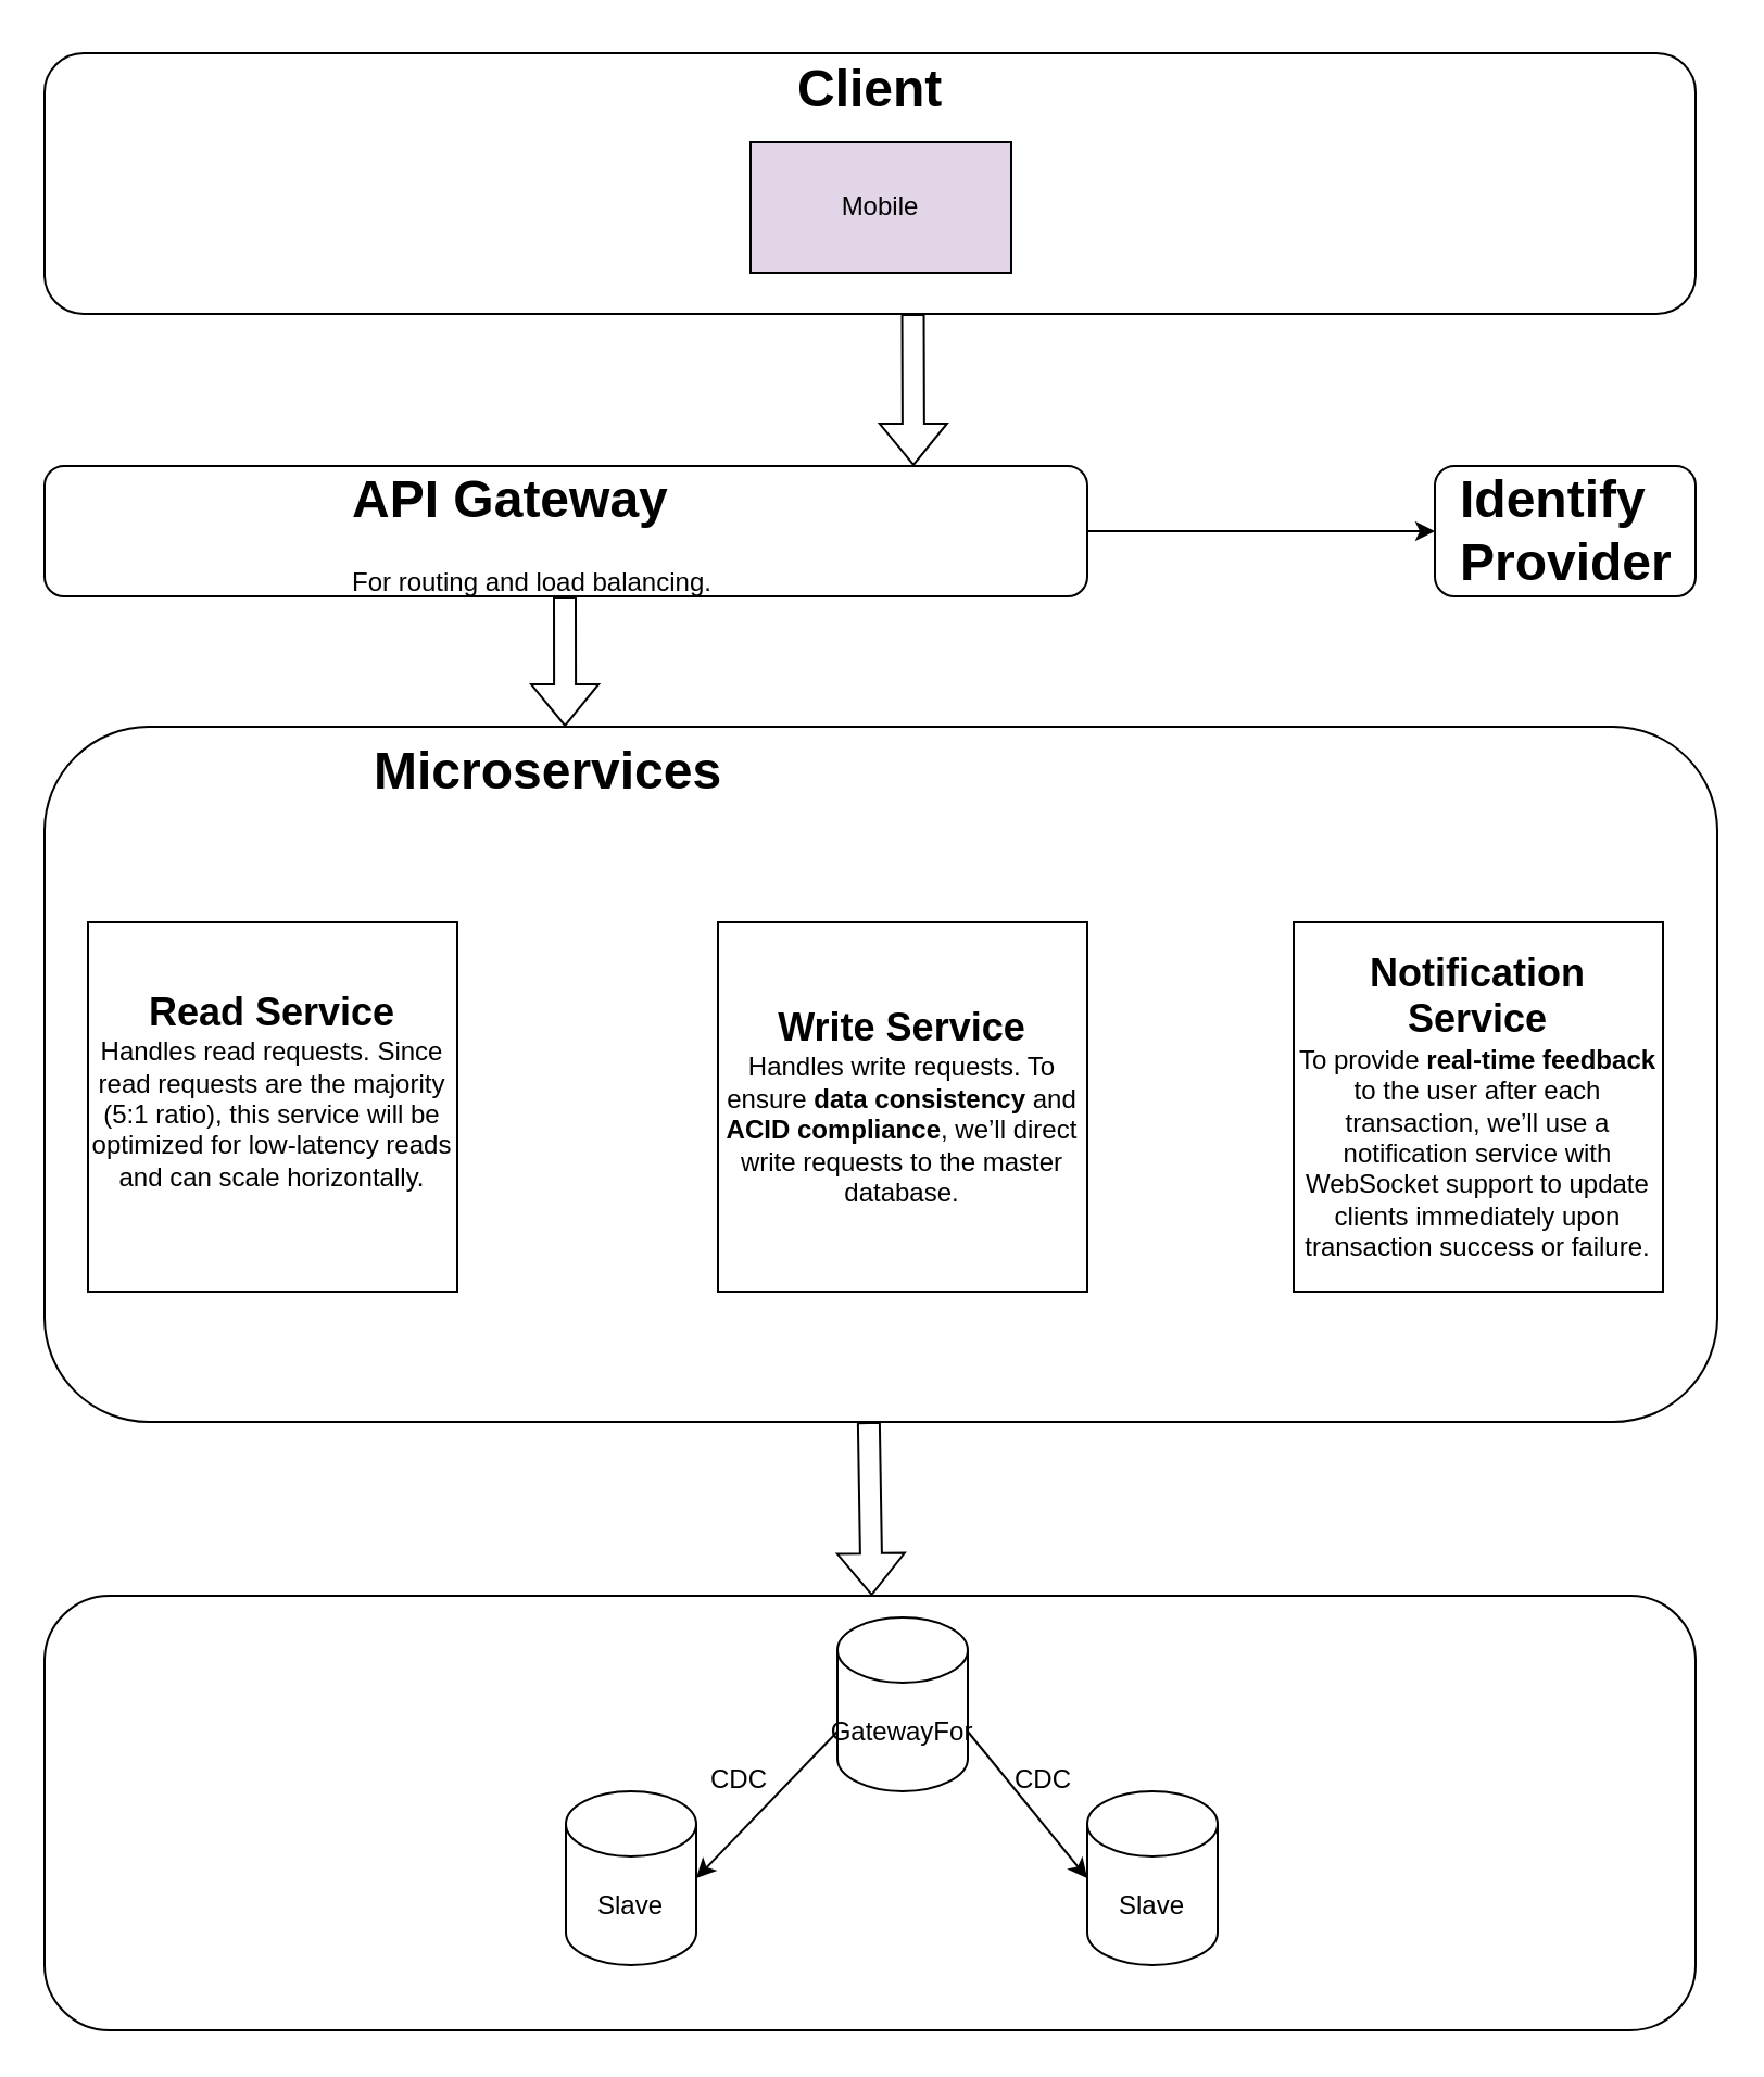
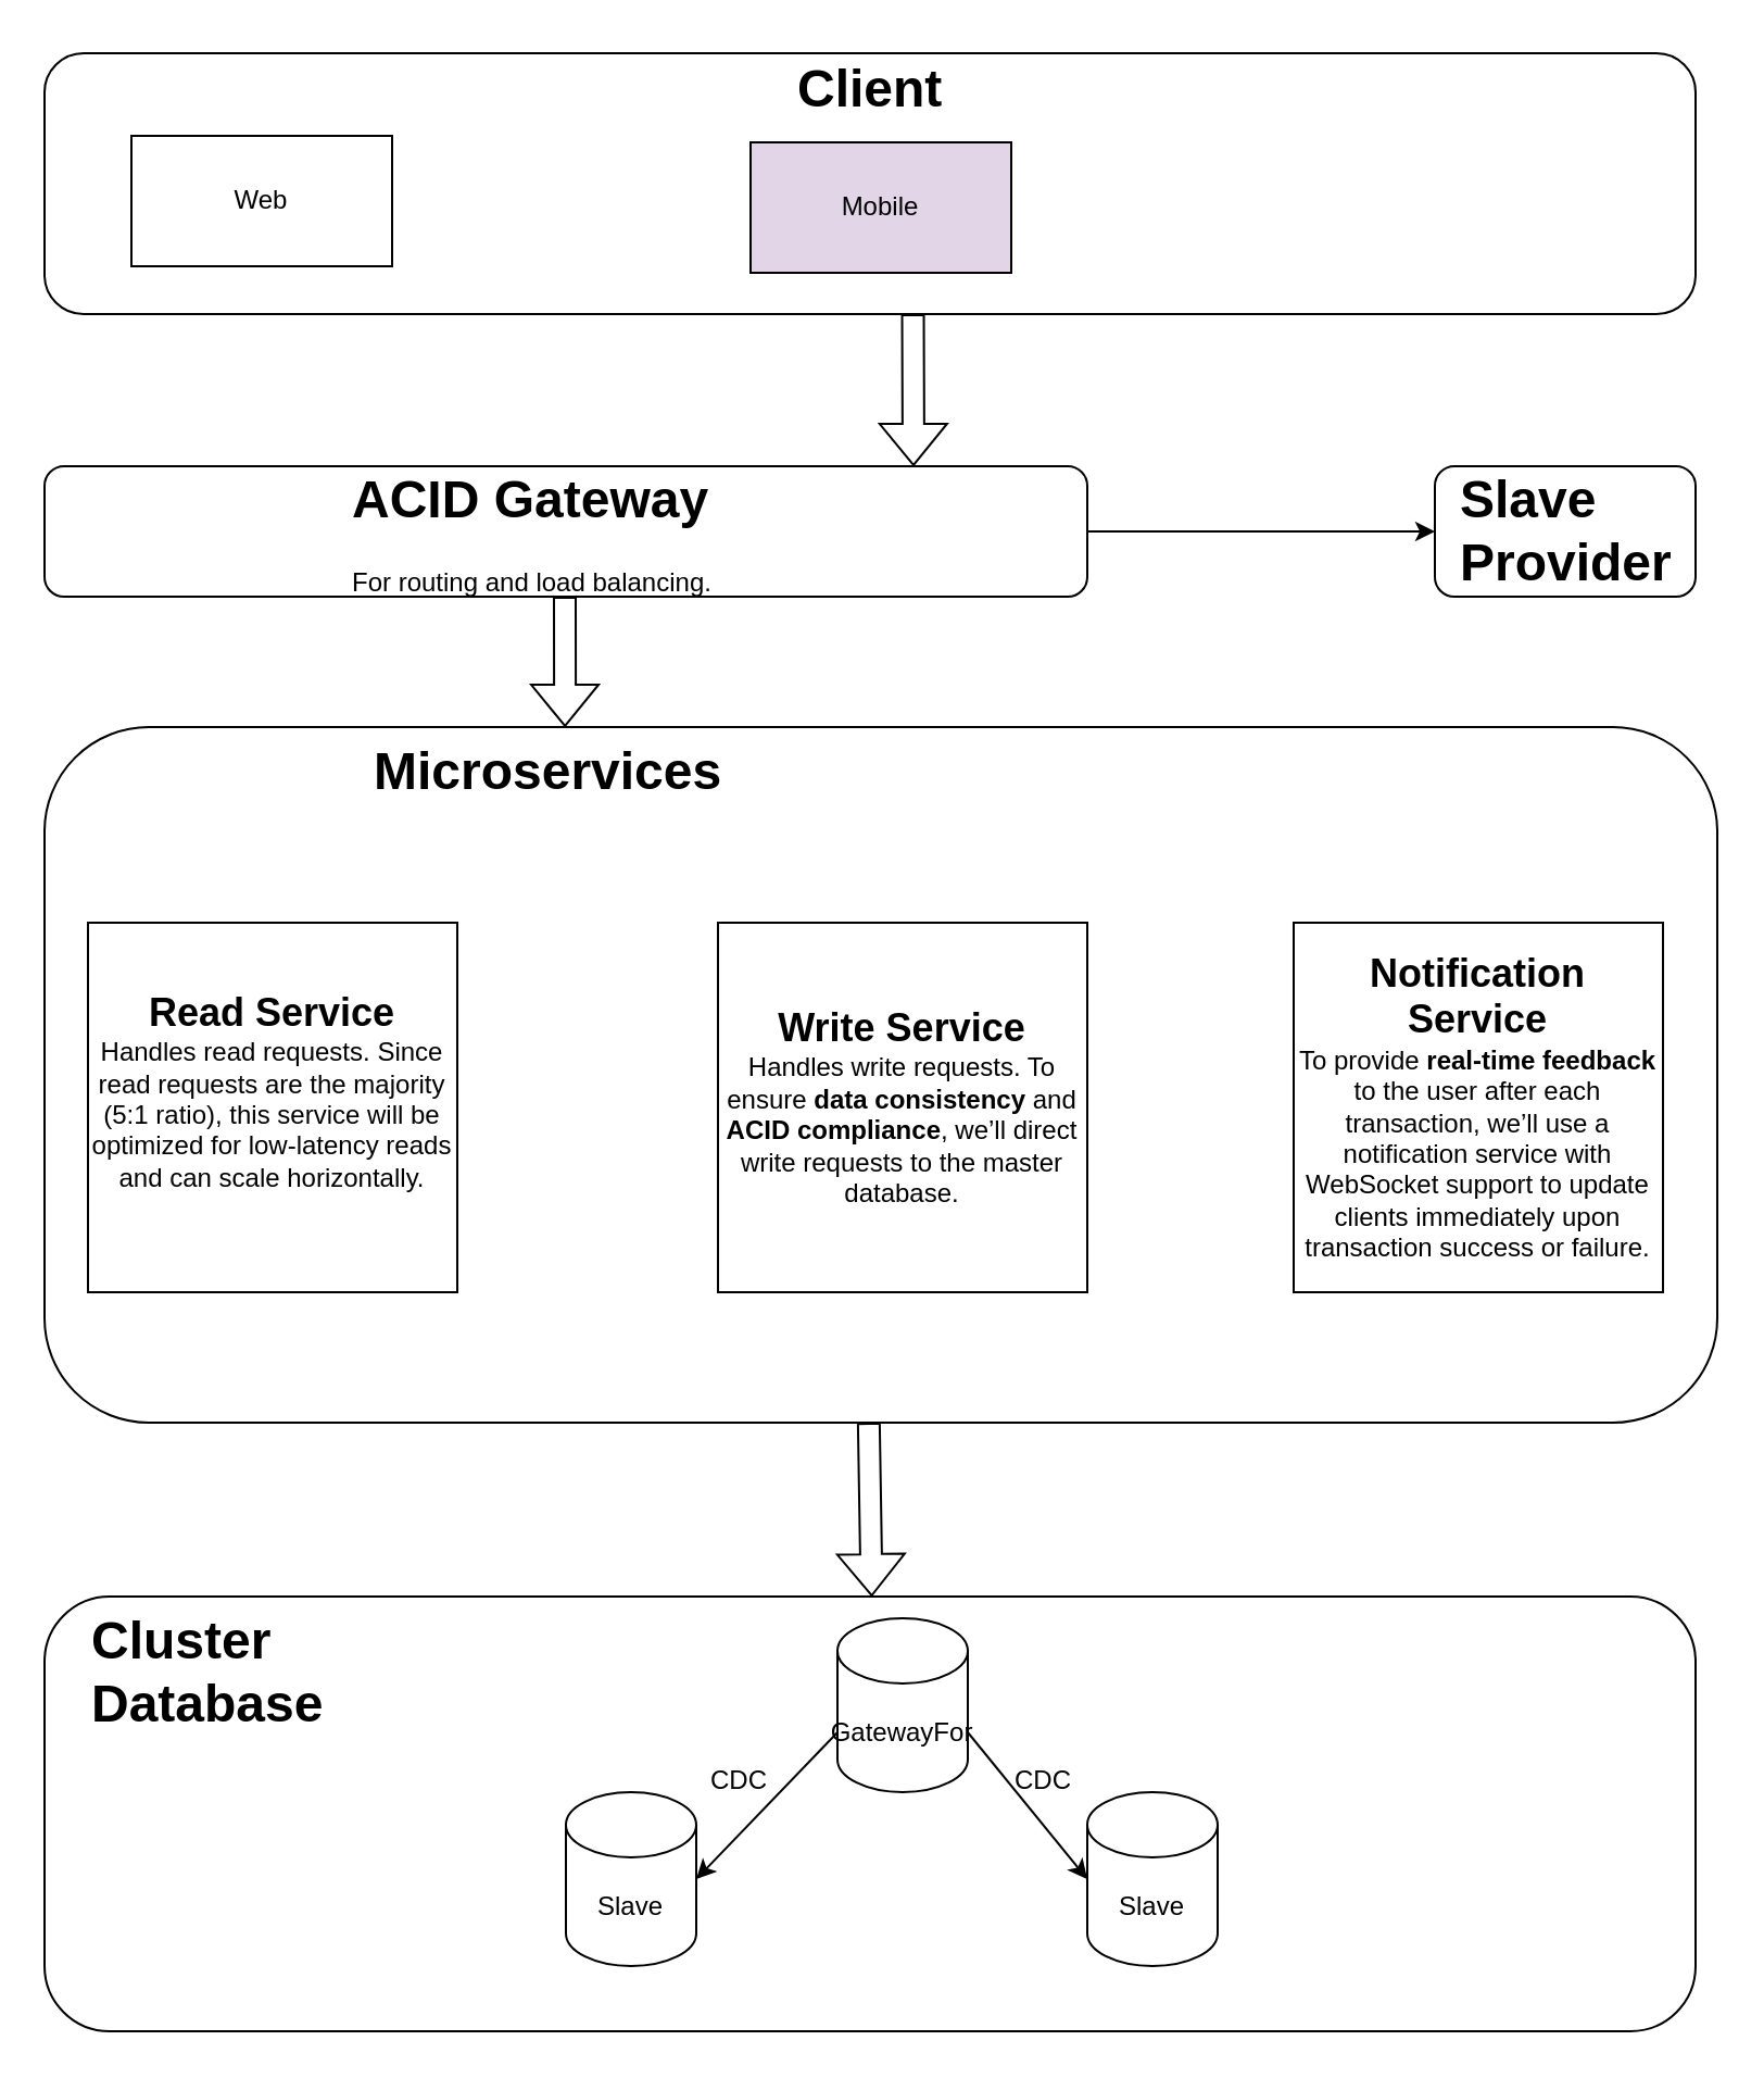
  <mxCell id="0" />
  <mxCell id="1" parent="0" />
  <mxCell id="2" value="" style="rounded=1;whiteSpace=wrap;html=1;" vertex="1" parent="1"><mxGeometry x="20" y="24" width="760" height="120" as="geometry" /></mxCell>
+ <mxCell id="3" value="Web" style="rounded=0;whiteSpace=wrap;html=1;" vertex="1" parent="1"><mxGeometry x="60" y="62" width="120" height="60" as="geometry" /></mxCell>
  <mxCell id="4" value="Mobile" style="rounded=0;whiteSpace=wrap;html=1;fillColor=#e1d5e7;" vertex="1" parent="1"><mxGeometry x="345" y="65" width="120" height="60" as="geometry" /></mxCell>
  <mxCell id="5" value="&lt;h1 style=&quot;margin-top: 0px;&quot;&gt;Client&lt;/h1&gt;&lt;p&gt;&lt;br&gt;&lt;/p&gt;" style="text;html=1;whiteSpace=wrap;overflow=hidden;rounded=0;" vertex="1" parent="1"><mxGeometry x="365" y="20" width="70" height="40" as="geometry" /></mxCell>
  <mxCell id="6" value="" style="shape=flexArrow;endArrow=classic;html=1;rounded=0;exitX=0.526;exitY=1;exitDx=0;exitDy=0;exitPerimeter=0;" edge="1" parent="1" source="2"><mxGeometry width="50" height="50" relative="1" as="geometry"><mxPoint x="385" y="234" as="sourcePoint" /><mxPoint x="420" y="214" as="targetPoint" /></mxGeometry></mxCell>
  <mxCell id="7" value="" style="rounded=1;whiteSpace=wrap;html=1;" vertex="1" parent="1"><mxGeometry x="20" y="214" width="480" height="60" as="geometry" /></mxCell>
  <mxCell id="8" value="" style="rounded=1;whiteSpace=wrap;html=1;" vertex="1" parent="1"><mxGeometry x="660" y="214" width="120" height="60" as="geometry" /></mxCell>
  <mxCell id="9" value="" style="endArrow=classic;html=1;rounded=0;exitX=1;exitY=0.5;exitDx=0;exitDy=0;entryX=0;entryY=0.5;entryDx=0;entryDy=0;" edge="1" parent="1" source="7" target="8"><mxGeometry width="50" height="50" relative="1" as="geometry"><mxPoint x="550" y="264" as="sourcePoint" /><mxPoint x="600" y="214" as="targetPoint" /></mxGeometry></mxCell>
- <mxCell id="10" value="&lt;h1 style=&quot;margin-top: 0px;&quot;&gt;Identify Provider&lt;/h1&gt;" style="text;html=1;whiteSpace=wrap;overflow=hidden;rounded=0;" vertex="1" parent="1"><mxGeometry x="670" y="209" width="110" height="70" as="geometry" /></mxCell>
- <mxCell id="11" value="&lt;h1 style=&quot;margin-top: 0px;&quot;&gt;API Gateway&lt;/h1&gt;&lt;p&gt;For routing and load balancing.&lt;/p&gt;" style="text;html=1;whiteSpace=wrap;overflow=hidden;rounded=0;" vertex="1" parent="1"><mxGeometry x="160" y="209" width="180" height="80" as="geometry" /></mxCell>
+ <mxCell id="10" value="&lt;h1 style=&quot;margin-top: 0px;&quot;&gt;Slave Provider&lt;/h1&gt;" style="text;html=1;whiteSpace=wrap;overflow=hidden;rounded=0;" vertex="1" parent="1"><mxGeometry x="670" y="209" width="110" height="70" as="geometry" /></mxCell>
+ <mxCell id="11" value="&lt;h1 style=&quot;margin-top: 0px;&quot;&gt;ACID Gateway&lt;/h1&gt;&lt;p&gt;For routing and load balancing.&lt;/p&gt;" style="text;html=1;whiteSpace=wrap;overflow=hidden;rounded=0;" vertex="1" parent="1"><mxGeometry x="160" y="209" width="180" height="80" as="geometry" /></mxCell>
  <mxCell id="12" value="" style="shape=flexArrow;endArrow=classic;html=1;rounded=0;exitX=0.444;exitY=0.938;exitDx=0;exitDy=0;exitPerimeter=0;" edge="1" parent="1"><mxGeometry width="50" height="50" relative="1" as="geometry"><mxPoint x="259.5" y="274" as="sourcePoint" /><mxPoint x="259.58" y="334" as="targetPoint" /></mxGeometry></mxCell>
  <mxCell id="13" value="" style="rounded=1;whiteSpace=wrap;html=1;" vertex="1" parent="1"><mxGeometry x="20" y="334" width="770" height="320" as="geometry" /></mxCell>
  <mxCell id="14" value="&lt;h1 style=&quot;margin-top: 0px;&quot;&gt;Microservices&lt;/h1&gt;&lt;p&gt;&lt;br&gt;&lt;/p&gt;" style="text;html=1;whiteSpace=wrap;overflow=hidden;rounded=0;" vertex="1" parent="1"><mxGeometry x="170" y="334" width="180" height="40" as="geometry" /></mxCell>
  <mxCell id="15" value="&lt;b&gt;&lt;font style=&quot;font-size: 18px;&quot;&gt;Read Service&lt;/font&gt;&lt;/b&gt;&lt;br&gt;Handles read requests. Since read requests are the majority (5:1 ratio), this service will be optimized for low-latency reads and can scale horizontally.&lt;br&gt;&lt;div&gt;&lt;br&gt;&lt;/div&gt;" style="whiteSpace=wrap;html=1;aspect=fixed;" vertex="1" parent="1"><mxGeometry x="40" y="424" width="170" height="170" as="geometry" /></mxCell>
  <mxCell id="16" value="&lt;font style=&quot;font-size: 18px;&quot;&gt;&lt;b style=&quot;&quot;&gt;Write Service&lt;/b&gt;&lt;/font&gt;&lt;br&gt;Handles write requests. To ensure &lt;strong&gt;data consistency&lt;/strong&gt; and &lt;strong&gt;ACID compliance&lt;/strong&gt;, we’ll direct write requests to the master database." style="whiteSpace=wrap;html=1;aspect=fixed;" vertex="1" parent="1"><mxGeometry x="330" y="424" width="170" height="170" as="geometry" /></mxCell>
  <mxCell id="17" value="&lt;font style=&quot;font-size: 18px;&quot;&gt;&lt;b&gt;Notification Service&lt;/b&gt;&lt;/font&gt;&lt;br&gt;To provide &lt;strong&gt;real-time feedback&lt;/strong&gt; to the user after each transaction, we’ll use a notification service with WebSocket support to update clients immediately upon transaction success or failure." style="whiteSpace=wrap;html=1;aspect=fixed;" vertex="1" parent="1"><mxGeometry x="595" y="424" width="170" height="170" as="geometry" /></mxCell>
  <mxCell id="18" value="" style="shape=flexArrow;endArrow=classic;html=1;rounded=0;exitX=0.518;exitY=1.009;exitDx=0;exitDy=0;exitPerimeter=0;entryX=0.501;entryY=0;entryDx=0;entryDy=0;entryPerimeter=0;" edge="1" parent="1" target="19"><mxGeometry width="50" height="50" relative="1" as="geometry"><mxPoint x="399.43" y="654" as="sourcePoint" /><mxPoint x="400.57" y="731.12" as="targetPoint" /></mxGeometry></mxCell>
  <mxCell id="19" value="" style="rounded=1;whiteSpace=wrap;html=1;" vertex="1" parent="1"><mxGeometry x="20" y="734" width="760" height="200" as="geometry" /></mxCell>
  <mxCell id="20" value="GatewayFor" style="shape=cylinder3;whiteSpace=wrap;html=1;boundedLbl=1;backgroundOutline=1;size=15;" vertex="1" parent="1"><mxGeometry x="385" y="744" width="60" height="80" as="geometry" /></mxCell>
  <mxCell id="21" value="Slave" style="shape=cylinder3;whiteSpace=wrap;html=1;boundedLbl=1;backgroundOutline=1;size=15;" vertex="1" parent="1"><mxGeometry x="260" y="824" width="60" height="80" as="geometry" /></mxCell>
  <mxCell id="22" value="Slave" style="shape=cylinder3;whiteSpace=wrap;html=1;boundedLbl=1;backgroundOutline=1;size=15;" vertex="1" parent="1"><mxGeometry x="500" y="824" width="60" height="80" as="geometry" /></mxCell>
+ <mxCell id="23" value="&lt;h1 style=&quot;margin-top: 0px;&quot;&gt;Cluster Database&lt;/h1&gt;&lt;p&gt;.&lt;/p&gt;" style="text;html=1;whiteSpace=wrap;overflow=hidden;rounded=0;" vertex="1" parent="1"><mxGeometry x="40" y="734" width="180" height="70" as="geometry" /></mxCell>
  <mxCell id="24" value="" style="endArrow=classic;html=1;rounded=0;entryX=1;entryY=0.5;entryDx=0;entryDy=0;entryPerimeter=0;exitX=0;exitY=0;exitDx=0;exitDy=52.5;exitPerimeter=0;" edge="1" parent="1" source="20" target="21"><mxGeometry width="50" height="50" relative="1" as="geometry"><mxPoint x="330" y="814" as="sourcePoint" /><mxPoint x="380" y="764" as="targetPoint" /></mxGeometry></mxCell>
  <mxCell id="25" value="" style="endArrow=classic;html=1;rounded=0;entryX=0;entryY=0.5;entryDx=0;entryDy=0;entryPerimeter=0;exitX=1;exitY=0;exitDx=0;exitDy=52.5;exitPerimeter=0;" edge="1" parent="1" source="20" target="22"><mxGeometry width="50" height="50" relative="1" as="geometry"><mxPoint x="395" y="807" as="sourcePoint" /><mxPoint x="330" y="874" as="targetPoint" /></mxGeometry></mxCell>
  <mxCell id="26" value="CDC" style="text;html=1;align=center;verticalAlign=middle;whiteSpace=wrap;rounded=0;" vertex="1" parent="1"><mxGeometry x="310" y="804" width="60" height="30" as="geometry" /></mxCell>
  <mxCell id="27" value="CDC" style="text;html=1;align=center;verticalAlign=middle;whiteSpace=wrap;rounded=0;" vertex="1" parent="1"><mxGeometry x="450" y="804" width="60" height="30" as="geometry" /></mxCell>
